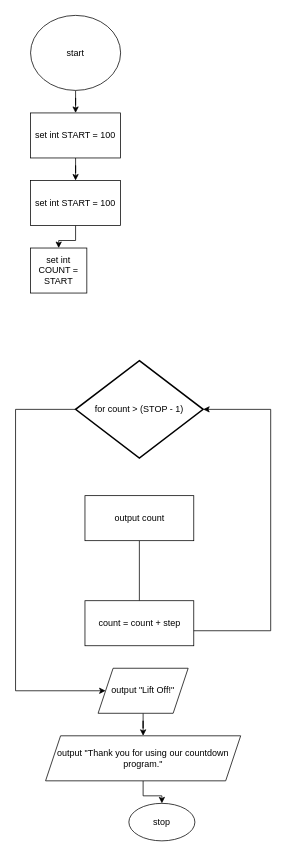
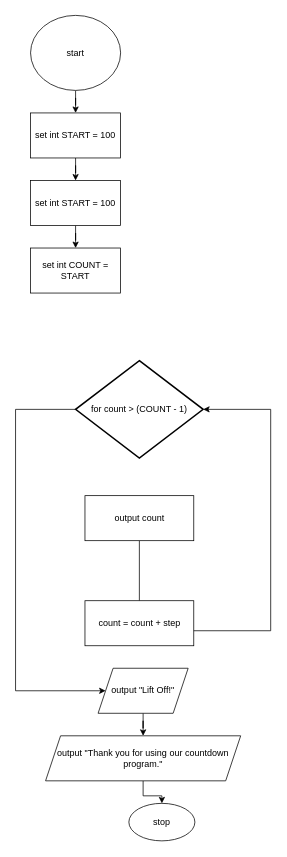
  <mxCell id="0" />
  <mxCell id="1" parent="0" />
  <mxCell id="2" style="edgeStyle=orthogonalEdgeStyle;rounded=0;orthogonalLoop=1;jettySize=auto;html=1;entryX=0.5;entryY=0;entryDx=0;entryDy=0;" edge="1" parent="1" source="3" target="5"><mxGeometry relative="1" as="geometry" /></mxCell>
  <mxCell id="3" value="start" style="ellipse;whiteSpace=wrap;html=1;" vertex="1" parent="1"><mxGeometry x="40" y="20" width="120" height="100" as="geometry" /></mxCell>
  <mxCell id="4" value="" style="edgeStyle=orthogonalEdgeStyle;rounded=0;orthogonalLoop=1;jettySize=auto;html=1;" edge="1" parent="1" source="5" target="7"><mxGeometry relative="1" as="geometry" /></mxCell>
  <mxCell id="5" value="set int START = 100" style="rounded=0;whiteSpace=wrap;html=1;" vertex="1" parent="1"><mxGeometry x="40" y="150" width="120" height="60" as="geometry" /></mxCell>
  <mxCell id="6" value="" style="edgeStyle=orthogonalEdgeStyle;rounded=0;orthogonalLoop=1;jettySize=auto;html=1;" edge="1" parent="1" source="7" target="8"><mxGeometry relative="1" as="geometry" /></mxCell>
  <mxCell id="7" value="set int START = 100" style="rounded=0;whiteSpace=wrap;html=1;" vertex="1" parent="1"><mxGeometry x="40" y="240" width="120" height="60" as="geometry" /></mxCell>
- <mxCell id="8" value="set int COUNT = START" style="rounded=0;whiteSpace=wrap;html=1;" vertex="1" parent="1"><mxGeometry x="40" y="330" width="75" height="60" as="geometry" /></mxCell>
+ <mxCell id="8" value="set int COUNT = START" style="rounded=0;whiteSpace=wrap;html=1;" vertex="1" parent="1"><mxGeometry x="40" y="330" width="120" height="60" as="geometry" /></mxCell>
  <mxCell id="9" style="edgeStyle=orthogonalEdgeStyle;rounded=0;orthogonalLoop=1;jettySize=auto;html=1;entryX=0;entryY=0.5;entryDx=0;entryDy=0;" edge="1" parent="1" source="10" target="16"><mxGeometry relative="1" as="geometry"><mxPoint x="170" y="1020" as="targetPoint" /><Array as="points"><mxPoint x="20" y="545" /><mxPoint x="20" y="920" /></Array></mxGeometry></mxCell>
- <mxCell id="10" value="for count &amp;gt; (STOP - 1)" style="strokeWidth=2;html=1;shape=mxgraph.flowchart.decision;whiteSpace=wrap;" vertex="1" parent="1"><mxGeometry x="100" y="480" width="170" height="130" as="geometry" /></mxCell>
+ <mxCell id="10" value="for count &amp;gt; (COUNT - 1)" style="strokeWidth=2;html=1;shape=mxgraph.flowchart.decision;whiteSpace=wrap;" vertex="1" parent="1"><mxGeometry x="100" y="480" width="170" height="130" as="geometry" /></mxCell>
  <mxCell id="11" value="" style="edgeStyle=orthogonalEdgeStyle;rounded=0;orthogonalLoop=1;jettySize=auto;html=1;endArrow=none;" edge="1" parent="1" source="12" target="13"><mxGeometry relative="1" as="geometry" /></mxCell>
  <mxCell id="12" value="output count" style="rounded=0;whiteSpace=wrap;html=1;" vertex="1" parent="1"><mxGeometry x="112.5" y="660" width="145" height="60" as="geometry" /></mxCell>
  <mxCell id="13" value="count = count + step" style="rounded=0;whiteSpace=wrap;html=1;" vertex="1" parent="1"><mxGeometry x="112.5" y="800" width="145" height="60" as="geometry" /></mxCell>
  <mxCell id="14" style="edgeStyle=orthogonalEdgeStyle;rounded=0;orthogonalLoop=1;jettySize=auto;html=1;entryX=1;entryY=0.5;entryDx=0;entryDy=0;entryPerimeter=0;" edge="1" parent="1" source="13" target="10"><mxGeometry relative="1" as="geometry"><Array as="points"><mxPoint x="360" y="840" /><mxPoint x="360" y="545" /></Array></mxGeometry></mxCell>
  <mxCell id="15" value="" style="edgeStyle=orthogonalEdgeStyle;rounded=0;orthogonalLoop=1;jettySize=auto;html=1;" edge="1" parent="1" source="16" target="18"><mxGeometry relative="1" as="geometry" /></mxCell>
  <mxCell id="16" value="output &quot;Lift Off!&quot;" style="shape=parallelogram;perimeter=parallelogramPerimeter;whiteSpace=wrap;html=1;fixedSize=1;" vertex="1" parent="1"><mxGeometry x="130" y="890" width="120" height="60" as="geometry" /></mxCell>
  <mxCell id="17" style="edgeStyle=orthogonalEdgeStyle;rounded=0;orthogonalLoop=1;jettySize=auto;html=1;entryX=0.5;entryY=0;entryDx=0;entryDy=0;" edge="1" parent="1" source="18" target="19"><mxGeometry relative="1" as="geometry" /></mxCell>
  <mxCell id="18" value="output &quot;Thank you for using our countdown program.&quot;" style="shape=parallelogram;perimeter=parallelogramPerimeter;whiteSpace=wrap;html=1;fixedSize=1;" vertex="1" parent="1"><mxGeometry x="60" y="980" width="260" height="60" as="geometry" /></mxCell>
  <mxCell id="19" value="stop" style="ellipse;whiteSpace=wrap;html=1;" vertex="1" parent="1"><mxGeometry x="171" y="1070" width="88" height="50" as="geometry" /></mxCell>
